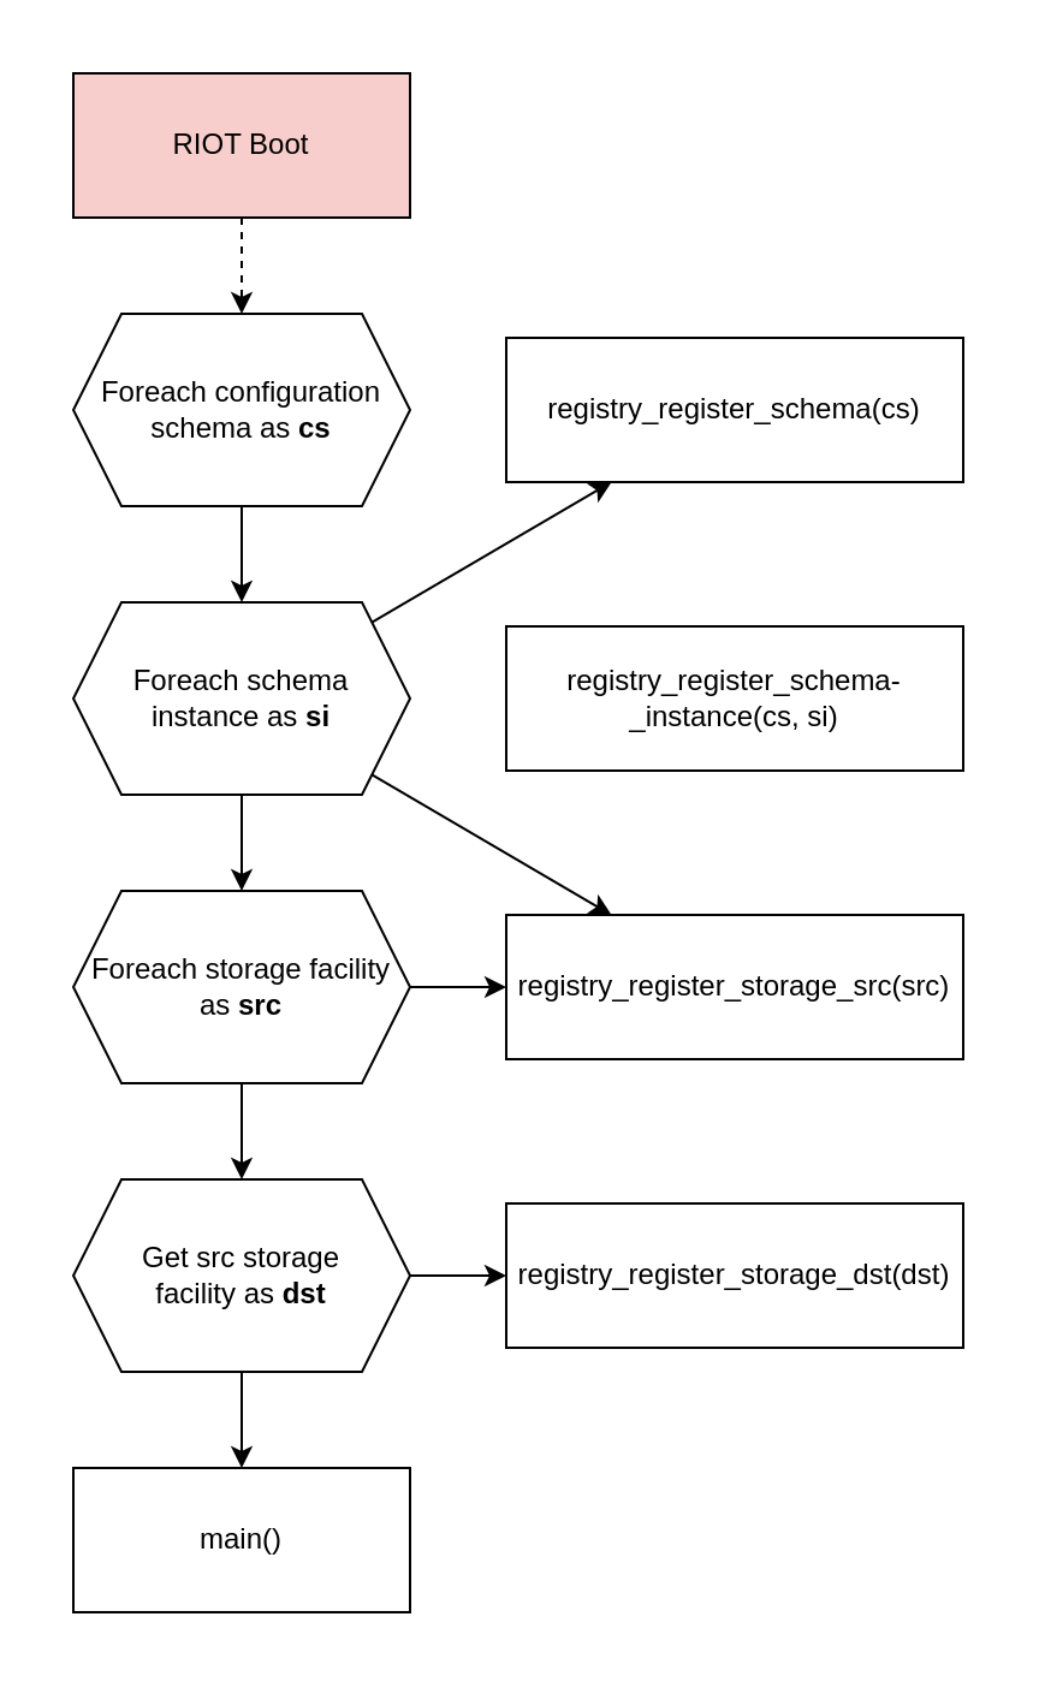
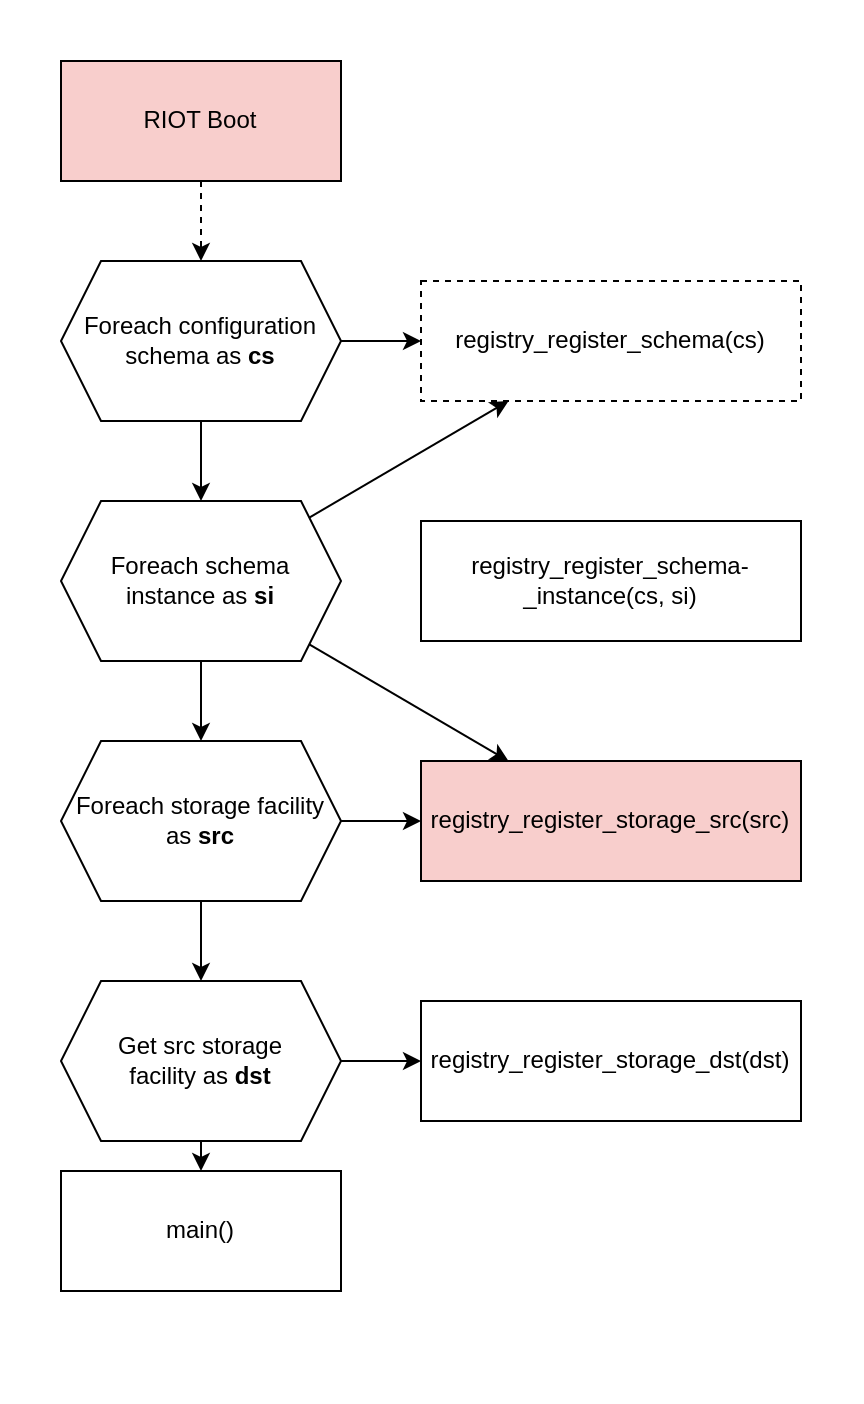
  <mxCell id="0" />
  <mxCell id="1" parent="0" />
  <mxCell id="2" value="" style="rounded=0;whiteSpace=wrap;html=1;strokeColor=none;" parent="1" vertex="1"><mxGeometry x="20" y="20" width="390" height="660" as="geometry" /></mxCell>
  <mxCell id="3" style="edgeStyle=none;html=1;dashed=1;" parent="1" source="4" target="8" edge="1"><mxGeometry relative="1" as="geometry" /></mxCell>
  <mxCell id="4" value="RIOT Boot" style="rounded=0;whiteSpace=wrap;html=1;fillColor=#f8cecc;" parent="1" vertex="1"><mxGeometry x="30" y="30" width="140" height="60" as="geometry" /></mxCell>
  <mxCell id="5" style="edgeStyle=none;html=1;" parent="1" target="11" edge="1"><mxGeometry relative="1" as="geometry"><mxPoint x="100" y="330" as="sourcePoint" /></mxGeometry></mxCell>
+ <mxCell id="6" style="edgeStyle=none;html=1;" parent="1" source="8" target="16" edge="1"><mxGeometry relative="1" as="geometry" /></mxCell>
  <mxCell id="7" style="edgeStyle=none;html=1;" parent="1" source="8" target="21" edge="1"><mxGeometry relative="1" as="geometry" /></mxCell>
  <mxCell id="8" value="Foreach configuration schema as &lt;b&gt;cs&lt;/b&gt;" style="shape=hexagon;perimeter=hexagonPerimeter2;whiteSpace=wrap;html=1;fixedSize=1;" parent="1" vertex="1"><mxGeometry x="30" y="130" width="140" height="80" as="geometry" /></mxCell>
  <mxCell id="9" style="edgeStyle=none;html=1;" parent="1" source="11" target="14" edge="1"><mxGeometry relative="1" as="geometry" /></mxCell>
  <mxCell id="10" style="edgeStyle=none;html=1;" parent="1" source="11" target="17" edge="1"><mxGeometry relative="1" as="geometry" /></mxCell>
  <mxCell id="11" value="Foreach storage facility as &lt;b&gt;src&lt;/b&gt;" style="shape=hexagon;perimeter=hexagonPerimeter2;whiteSpace=wrap;html=1;fixedSize=1;" parent="1" vertex="1"><mxGeometry x="30" y="370" width="140" height="80" as="geometry" /></mxCell>
  <mxCell id="12" style="edgeStyle=none;html=1;" parent="1" source="14" target="15" edge="1"><mxGeometry relative="1" as="geometry"><mxPoint x="110" y="660" as="targetPoint" /></mxGeometry></mxCell>
  <mxCell id="13" style="edgeStyle=none;html=1;" parent="1" source="14" target="18" edge="1"><mxGeometry relative="1" as="geometry" /></mxCell>
  <mxCell id="14" value="Get src storage&lt;br&gt;facility as &lt;b&gt;dst&lt;/b&gt;" style="shape=hexagon;perimeter=hexagonPerimeter2;whiteSpace=wrap;html=1;fixedSize=1;" parent="1" vertex="1"><mxGeometry x="30" y="490" width="140" height="80" as="geometry" /></mxCell>
- <mxCell id="15" value="main()" style="rounded=0;whiteSpace=wrap;html=1;" parent="1" vertex="1"><mxGeometry x="30" y="610" width="140" height="60" as="geometry" /></mxCell>
- <mxCell id="16" value="registry_register_schema(cs)" style="rounded=0;whiteSpace=wrap;html=1;" parent="1" vertex="1"><mxGeometry x="210" y="140" width="190" height="60" as="geometry" /></mxCell>
- <mxCell id="17" value="registry_register_storage_src(src)" style="rounded=0;whiteSpace=wrap;html=1;" parent="1" vertex="1"><mxGeometry x="210" y="380" width="190" height="60" as="geometry" /></mxCell>
+ <mxCell id="15" value="main()" style="rounded=0;whiteSpace=wrap;html=1;" parent="1" vertex="1"><mxGeometry x="30" y="585" width="140" height="60" as="geometry" /></mxCell>
+ <mxCell id="16" value="registry_register_schema(cs)" style="rounded=0;whiteSpace=wrap;html=1;dashed=1;" parent="1" vertex="1"><mxGeometry x="210" y="140" width="190" height="60" as="geometry" /></mxCell>
+ <mxCell id="17" value="registry_register_storage_src(src)" style="rounded=0;whiteSpace=wrap;html=1;fillColor=#f8cecc;" parent="1" vertex="1"><mxGeometry x="210" y="380" width="190" height="60" as="geometry" /></mxCell>
  <mxCell id="18" value="registry_register_storage_dst(dst)" style="rounded=0;whiteSpace=wrap;html=1;" parent="1" vertex="1"><mxGeometry x="210" y="500" width="190" height="60" as="geometry" /></mxCell>
  <mxCell id="19" value="" style="edgeStyle=none;html=1;" parent="1" source="21" target="17" edge="1"><mxGeometry relative="1" as="geometry" /></mxCell>
  <mxCell id="20" style="edgeStyle=none;html=1;" parent="1" source="21" target="16" edge="1"><mxGeometry relative="1" as="geometry" /></mxCell>
  <mxCell id="21" value="Foreach schema&lt;br&gt;instance as &lt;b&gt;si&lt;br&gt;&lt;/b&gt;" style="shape=hexagon;perimeter=hexagonPerimeter2;whiteSpace=wrap;html=1;fixedSize=1;" parent="1" vertex="1"><mxGeometry x="30" y="250" width="140" height="80" as="geometry" /></mxCell>
  <mxCell id="22" value="registry_register_schema-&lt;br&gt;_instance(cs, si)" style="rounded=0;whiteSpace=wrap;html=1;" parent="1" vertex="1"><mxGeometry x="210" y="260" width="190" height="60" as="geometry" /></mxCell>
